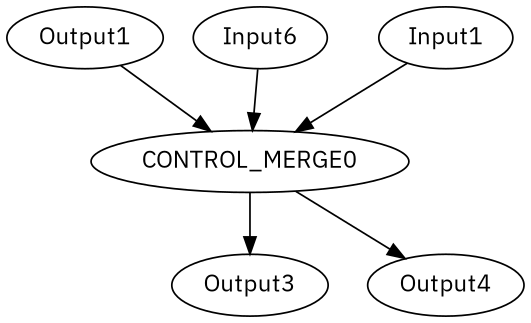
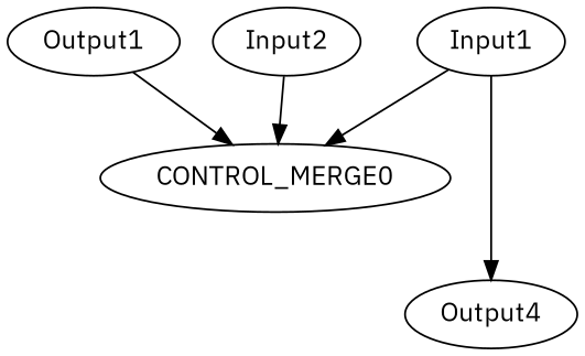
  strict digraph {
    fontname="IBM Plex Sans"
    node [fontname="IBM Plex Sans" opcode=OUTPUTW0]
    edge [driver=OutPMData0Reg_0 fontname="IBM Plex Sans" load=InPMData0Reg_0]
    n1 [label=CONTROL_MERGE0 opcode=CNTRLMERGEN2 width=1]
    n2 [label=Output4 opcode=OUTPUTW1 width=1]
-   n3 [label=Output3 width=1]
    n4 [label=Output1 width=1]
    n5 [label=Input1 opcode=INPUTW0 width=1]
-   n6 [label=Input6 opcode=INPUTW0 width=1]
-   n1 -> n2 [driver=DOutPMCond1Reg_0 load=InPMData1Reg_0]
-   n1 -> n3 [driver=HsOutPMCond1Reg_0]
+   n6 [label=Input2 opcode=INPUTW0 width=1]
+   n5 -> n2 [driver=DOutPMCond1Reg_0 load=InPMData1Reg_0]
    n4 -> n1 [driver=HsOutPMData0Reg_0]
    n5 -> n1 [load=HsInPMData0Reg_0]
    n6 -> n1 [load=HsInPMData0Reg_1]
  }
